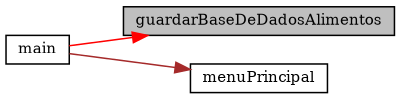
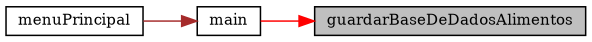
  digraph {
    fontname="DejaVu Serif"
    rankdir=RL
    node [color=black fillcolor=white fontname="DejaVu Serif" fontsize=10 shape=record style=filled]
    edge [dir=back fontname="DejaVu Serif" fontsize=10 labelfontname=Helvetica labelfontsize=10 style=solid]
    n1 [fillcolor=grey75 fontcolor=black height=0.2 label=guardarBaseDeDadosAlimentos width=0.4]
    n2 [height=0.2 label=main width=0.4]
    n3 [height=0.2 label=menuPrincipal width=0.4]
    n1 -> n2 [color=red]
-   n3 -> n2 [color=brown]
+   n2 -> n3 [color=brown]
  }
